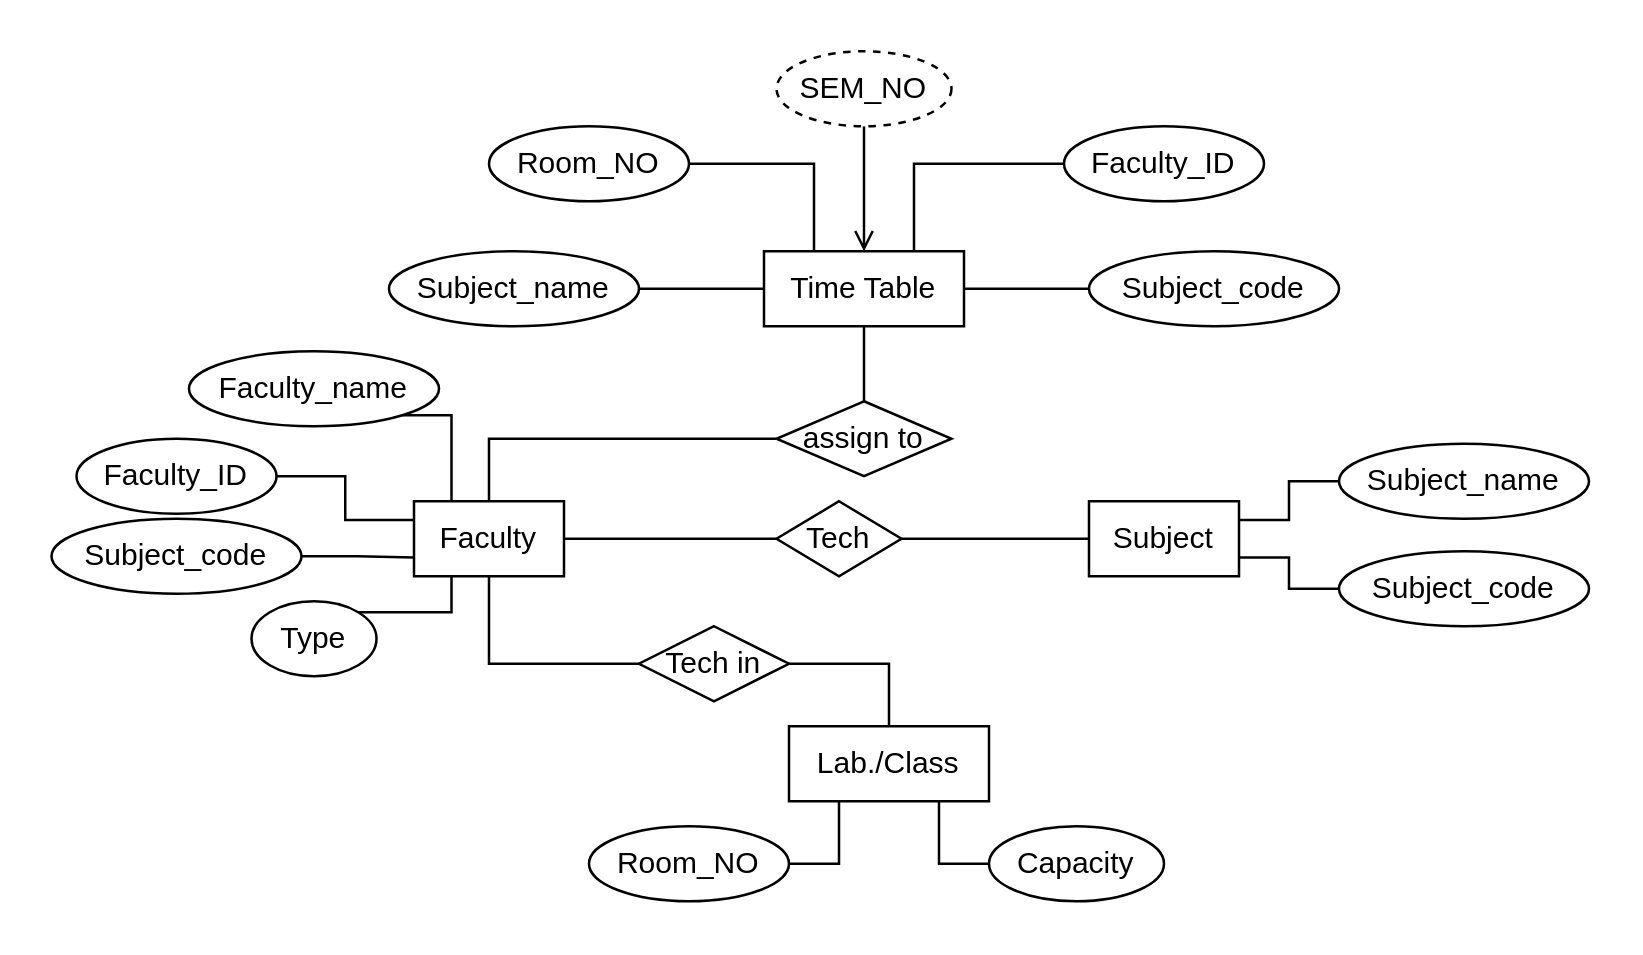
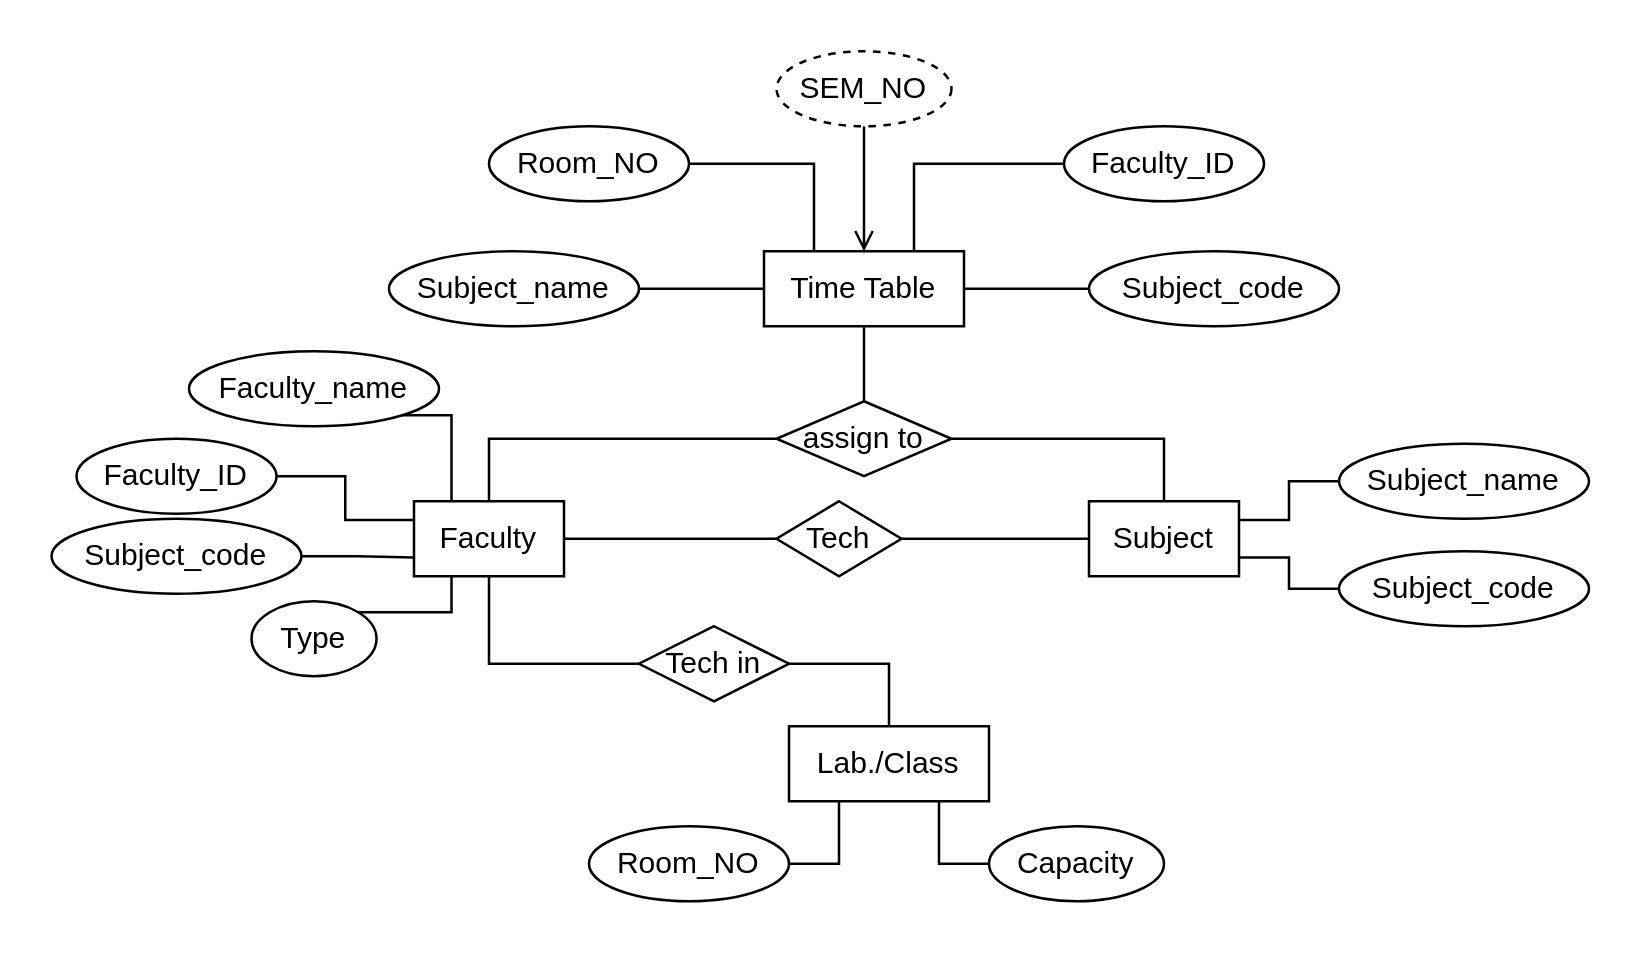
  <mxCell id="0" />
  <mxCell id="1" parent="0" />
  <mxCell id="2" style="edgeStyle=orthogonalEdgeStyle;rounded=0;orthogonalLoop=1;jettySize=auto;html=1;exitX=0;exitY=0.5;exitDx=0;exitDy=0;entryX=0.75;entryY=0;entryDx=0;entryDy=0;fontFamily=Helvetica;fontSize=12;startArrow=none;startFill=0;endArrow=none;endFill=0;" edge="1" parent="1" source="3" target="12"><mxGeometry relative="1" as="geometry" /></mxCell>
  <mxCell id="3" value="Faculty_ID" style="ellipse;whiteSpace=wrap;html=1;" vertex="1" parent="1"><mxGeometry x="425" y="50" width="80" height="30" as="geometry" /></mxCell>
  <mxCell id="4" style="edgeStyle=orthogonalEdgeStyle;rounded=0;orthogonalLoop=1;jettySize=auto;html=1;exitX=0.5;exitY=1;exitDx=0;exitDy=0;entryX=0.5;entryY=0;entryDx=0;entryDy=0;fontFamily=Helvetica;fontSize=12;startArrow=none;startFill=0;endArrow=open;endFill=0;" edge="1" parent="1" source="5" target="12"><mxGeometry relative="1" as="geometry" /></mxCell>
  <mxCell id="5" value="SEM_NO" style="ellipse;whiteSpace=wrap;html=1;dashed=1;" vertex="1" parent="1"><mxGeometry x="310" y="20" width="70" height="30" as="geometry" /></mxCell>
  <mxCell id="6" style="edgeStyle=orthogonalEdgeStyle;rounded=0;orthogonalLoop=1;jettySize=auto;html=1;exitX=0;exitY=0.5;exitDx=0;exitDy=0;entryX=1;entryY=0.5;entryDx=0;entryDy=0;fontFamily=Helvetica;fontSize=12;startArrow=none;startFill=0;endArrow=none;endFill=0;" edge="1" parent="1" source="7" target="12"><mxGeometry relative="1" as="geometry" /></mxCell>
  <mxCell id="7" value="Subject_code" style="ellipse;whiteSpace=wrap;html=1;" vertex="1" parent="1"><mxGeometry x="435" y="100" width="100" height="30" as="geometry" /></mxCell>
  <mxCell id="8" style="edgeStyle=orthogonalEdgeStyle;rounded=0;orthogonalLoop=1;jettySize=auto;html=1;exitX=1;exitY=0.5;exitDx=0;exitDy=0;entryX=0.25;entryY=0;entryDx=0;entryDy=0;fontFamily=Helvetica;fontSize=12;startArrow=none;startFill=0;endArrow=none;endFill=0;" edge="1" parent="1" source="9" target="12"><mxGeometry relative="1" as="geometry" /></mxCell>
  <mxCell id="9" value="Room_NO" style="ellipse;whiteSpace=wrap;html=1;" vertex="1" parent="1"><mxGeometry x="195" y="50" width="80" height="30" as="geometry" /></mxCell>
  <mxCell id="10" style="edgeStyle=orthogonalEdgeStyle;rounded=0;orthogonalLoop=1;jettySize=auto;html=1;exitX=1;exitY=0.5;exitDx=0;exitDy=0;entryX=0;entryY=0.5;entryDx=0;entryDy=0;fontFamily=Helvetica;fontSize=12;startArrow=none;startFill=0;endArrow=none;endFill=0;" edge="1" parent="1" source="11" target="12"><mxGeometry relative="1" as="geometry" /></mxCell>
  <mxCell id="11" value="Subject&lt;span style=&quot;line-height: 107%;&quot;&gt;&lt;font style=&quot;font-size: 12px;&quot;&gt;_name&lt;/font&gt;&lt;/span&gt;" style="ellipse;whiteSpace=wrap;html=1;" vertex="1" parent="1"><mxGeometry x="155" y="100" width="100" height="30" as="geometry" /></mxCell>
  <mxCell id="12" value="Time Table" style="rounded=0;whiteSpace=wrap;html=1;fontFamily=Helvetica;fontSize=12;" vertex="1" parent="1"><mxGeometry x="305" y="100" width="80" height="30" as="geometry" /></mxCell>
  <mxCell id="13" style="edgeStyle=orthogonalEdgeStyle;rounded=0;orthogonalLoop=1;jettySize=auto;html=1;exitX=0.5;exitY=0;exitDx=0;exitDy=0;entryX=0.5;entryY=1;entryDx=0;entryDy=0;fontFamily=Helvetica;fontSize=12;startArrow=none;startFill=0;endArrow=none;endFill=0;" edge="1" parent="1" source="15" target="12"><mxGeometry relative="1" as="geometry" /></mxCell>
+ <mxCell id="14" style="edgeStyle=orthogonalEdgeStyle;rounded=0;orthogonalLoop=1;jettySize=auto;html=1;exitX=1;exitY=0.5;exitDx=0;exitDy=0;entryX=0.5;entryY=0;entryDx=0;entryDy=0;fontFamily=Helvetica;fontSize=12;startArrow=none;startFill=0;endArrow=none;endFill=0;" edge="1" parent="1" source="15" target="32"><mxGeometry relative="1" as="geometry" /></mxCell>
  <mxCell id="15" value="assign to" style="rhombus;whiteSpace=wrap;html=1;rounded=0;" vertex="1" parent="1"><mxGeometry x="310" y="160" width="70" height="30" as="geometry" /></mxCell>
  <mxCell id="16" style="edgeStyle=orthogonalEdgeStyle;rounded=0;orthogonalLoop=1;jettySize=auto;html=1;exitX=1;exitY=0.5;exitDx=0;exitDy=0;entryX=0;entryY=0.5;entryDx=0;entryDy=0;fontFamily=Helvetica;fontSize=12;startArrow=none;startFill=0;endArrow=none;endFill=0;" edge="1" parent="1" source="19" target="29"><mxGeometry relative="1" as="geometry" /></mxCell>
  <mxCell id="17" style="edgeStyle=orthogonalEdgeStyle;rounded=0;orthogonalLoop=1;jettySize=auto;html=1;exitX=0.5;exitY=0;exitDx=0;exitDy=0;entryX=0;entryY=0.5;entryDx=0;entryDy=0;fontFamily=Helvetica;fontSize=12;startArrow=none;startFill=0;endArrow=none;endFill=0;" edge="1" parent="1" source="19" target="15"><mxGeometry relative="1" as="geometry" /></mxCell>
  <mxCell id="18" style="edgeStyle=orthogonalEdgeStyle;rounded=0;orthogonalLoop=1;jettySize=auto;html=1;exitX=0.5;exitY=1;exitDx=0;exitDy=0;entryX=0;entryY=0.5;entryDx=0;entryDy=0;fontFamily=Helvetica;fontSize=12;startArrow=none;startFill=0;endArrow=none;endFill=0;" edge="1" parent="1" source="19" target="36"><mxGeometry relative="1" as="geometry" /></mxCell>
  <mxCell id="19" value="Faculty" style="rounded=0;whiteSpace=wrap;html=1;fontFamily=Helvetica;fontSize=12;" vertex="1" parent="1"><mxGeometry x="165" y="200" width="60" height="30" as="geometry" /></mxCell>
  <mxCell id="20" style="edgeStyle=orthogonalEdgeStyle;rounded=0;orthogonalLoop=1;jettySize=auto;html=1;exitX=1;exitY=0.5;exitDx=0;exitDy=0;entryX=0;entryY=0.25;entryDx=0;entryDy=0;fontFamily=Helvetica;fontSize=12;startArrow=none;startFill=0;endArrow=none;endFill=0;" edge="1" parent="1" source="21" target="19"><mxGeometry relative="1" as="geometry" /></mxCell>
  <mxCell id="21" value="Faculty_ID" style="ellipse;whiteSpace=wrap;html=1;" vertex="1" parent="1"><mxGeometry x="30" y="175" width="80" height="30" as="geometry" /></mxCell>
  <mxCell id="22" style="rounded=0;orthogonalLoop=1;jettySize=auto;html=1;exitX=1;exitY=1;exitDx=0;exitDy=0;entryX=0.25;entryY=0;entryDx=0;entryDy=0;fontFamily=Helvetica;fontSize=12;edgeStyle=orthogonalEdgeStyle;startArrow=none;startFill=0;endArrow=none;endFill=0;" edge="1" parent="1" source="23" target="19"><mxGeometry relative="1" as="geometry" /></mxCell>
  <mxCell id="23" value="Faculty_name" style="ellipse;whiteSpace=wrap;html=1;" vertex="1" parent="1"><mxGeometry x="75" y="140" width="100" height="30" as="geometry" /></mxCell>
  <mxCell id="24" style="edgeStyle=orthogonalEdgeStyle;rounded=0;orthogonalLoop=1;jettySize=auto;html=1;exitX=1;exitY=0.5;exitDx=0;exitDy=0;entryX=0;entryY=0.75;entryDx=0;entryDy=0;fontFamily=Helvetica;fontSize=12;startArrow=none;startFill=0;endArrow=none;endFill=0;" edge="1" parent="1" source="25" target="19"><mxGeometry relative="1" as="geometry" /></mxCell>
  <mxCell id="25" value="Subject_code" style="ellipse;whiteSpace=wrap;html=1;" vertex="1" parent="1"><mxGeometry x="20" y="207" width="100" height="30" as="geometry" /></mxCell>
  <mxCell id="26" style="edgeStyle=orthogonalEdgeStyle;rounded=0;orthogonalLoop=1;jettySize=auto;html=1;exitX=1;exitY=0;exitDx=0;exitDy=0;entryX=0.25;entryY=1;entryDx=0;entryDy=0;fontFamily=Helvetica;fontSize=12;startArrow=none;startFill=0;endArrow=none;endFill=0;" edge="1" parent="1" source="27" target="19"><mxGeometry relative="1" as="geometry" /></mxCell>
  <mxCell id="27" value="Type" style="ellipse;whiteSpace=wrap;html=1;" vertex="1" parent="1"><mxGeometry x="100" y="240" width="50" height="30" as="geometry" /></mxCell>
  <mxCell id="28" style="edgeStyle=orthogonalEdgeStyle;rounded=0;orthogonalLoop=1;jettySize=auto;html=1;exitX=1;exitY=0.5;exitDx=0;exitDy=0;entryX=0;entryY=0.5;entryDx=0;entryDy=0;fontFamily=Helvetica;fontSize=12;startArrow=none;startFill=0;endArrow=none;endFill=0;" edge="1" parent="1" source="29" target="32"><mxGeometry relative="1" as="geometry" /></mxCell>
  <mxCell id="29" value="Tech" style="rhombus;whiteSpace=wrap;html=1;rounded=0;" vertex="1" parent="1"><mxGeometry x="310" y="200" width="50" height="30" as="geometry" /></mxCell>
  <mxCell id="30" style="edgeStyle=orthogonalEdgeStyle;rounded=0;orthogonalLoop=1;jettySize=auto;html=1;exitX=1;exitY=0.25;exitDx=0;exitDy=0;entryX=0;entryY=0.5;entryDx=0;entryDy=0;fontFamily=Helvetica;fontSize=12;startArrow=none;startFill=0;endArrow=none;endFill=0;" edge="1" parent="1" source="32" target="33"><mxGeometry relative="1" as="geometry" /></mxCell>
  <mxCell id="31" style="edgeStyle=orthogonalEdgeStyle;rounded=0;orthogonalLoop=1;jettySize=auto;html=1;exitX=1;exitY=0.75;exitDx=0;exitDy=0;entryX=0;entryY=0.5;entryDx=0;entryDy=0;fontFamily=Helvetica;fontSize=12;startArrow=none;startFill=0;endArrow=none;endFill=0;" edge="1" parent="1" source="32" target="34"><mxGeometry relative="1" as="geometry" /></mxCell>
  <mxCell id="32" value="Subject" style="whiteSpace=wrap;html=1;rounded=0;" vertex="1" parent="1"><mxGeometry x="435" y="200" width="60" height="30" as="geometry" /></mxCell>
  <mxCell id="33" value="Subject&lt;span style=&quot;line-height: 107%;&quot;&gt;&lt;font style=&quot;font-size: 12px;&quot;&gt;_name&lt;/font&gt;&lt;/span&gt;" style="ellipse;whiteSpace=wrap;html=1;" vertex="1" parent="1"><mxGeometry x="535" y="177" width="100" height="30" as="geometry" /></mxCell>
  <mxCell id="34" value="Subject_code" style="ellipse;whiteSpace=wrap;html=1;" vertex="1" parent="1"><mxGeometry x="535" y="220" width="100" height="30" as="geometry" /></mxCell>
  <mxCell id="35" style="edgeStyle=orthogonalEdgeStyle;rounded=0;orthogonalLoop=1;jettySize=auto;html=1;exitX=1;exitY=0.5;exitDx=0;exitDy=0;entryX=0.5;entryY=0;entryDx=0;entryDy=0;fontFamily=Helvetica;fontSize=12;startArrow=none;startFill=0;endArrow=none;endFill=0;" edge="1" parent="1" source="36" target="37"><mxGeometry relative="1" as="geometry" /></mxCell>
  <mxCell id="36" value="Tech in" style="rhombus;whiteSpace=wrap;html=1;rounded=0;" vertex="1" parent="1"><mxGeometry x="255" y="250" width="60" height="30" as="geometry" /></mxCell>
  <mxCell id="37" value="Lab./Class" style="whiteSpace=wrap;html=1;rounded=0;" vertex="1" parent="1"><mxGeometry x="315" y="290" width="80" height="30" as="geometry" /></mxCell>
  <mxCell id="38" style="edgeStyle=orthogonalEdgeStyle;rounded=0;orthogonalLoop=1;jettySize=auto;html=1;exitX=0;exitY=0.5;exitDx=0;exitDy=0;entryX=0.75;entryY=1;entryDx=0;entryDy=0;fontFamily=Helvetica;fontSize=12;startArrow=none;startFill=0;endArrow=none;endFill=0;" edge="1" parent="1" source="39" target="37"><mxGeometry relative="1" as="geometry" /></mxCell>
  <mxCell id="39" value="Capacity" style="ellipse;whiteSpace=wrap;html=1;" vertex="1" parent="1"><mxGeometry x="395" y="330" width="70" height="30" as="geometry" /></mxCell>
  <mxCell id="40" style="edgeStyle=orthogonalEdgeStyle;rounded=0;orthogonalLoop=1;jettySize=auto;html=1;exitX=1;exitY=0.5;exitDx=0;exitDy=0;entryX=0.25;entryY=1;entryDx=0;entryDy=0;fontFamily=Helvetica;fontSize=12;startArrow=none;startFill=0;endArrow=none;endFill=0;" edge="1" parent="1" source="41" target="37"><mxGeometry relative="1" as="geometry" /></mxCell>
  <mxCell id="41" value="Room_NO" style="ellipse;whiteSpace=wrap;html=1;" vertex="1" parent="1"><mxGeometry x="235" y="330" width="80" height="30" as="geometry" /></mxCell>
